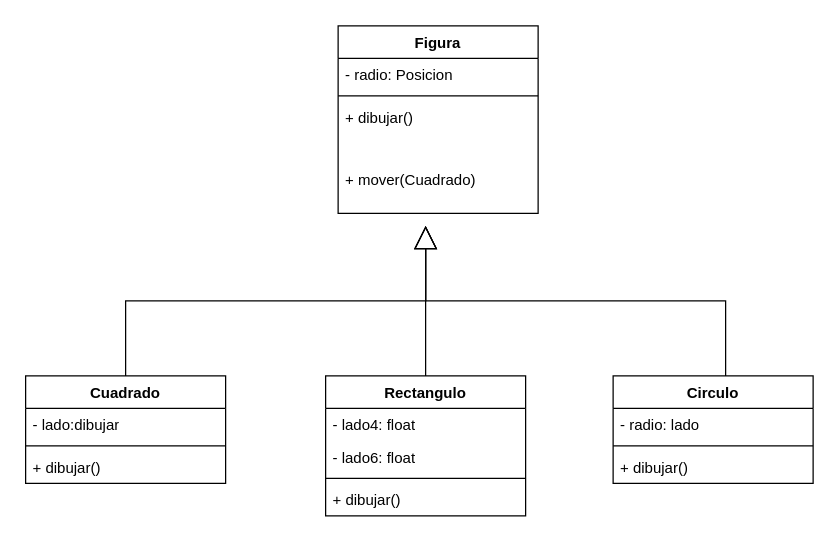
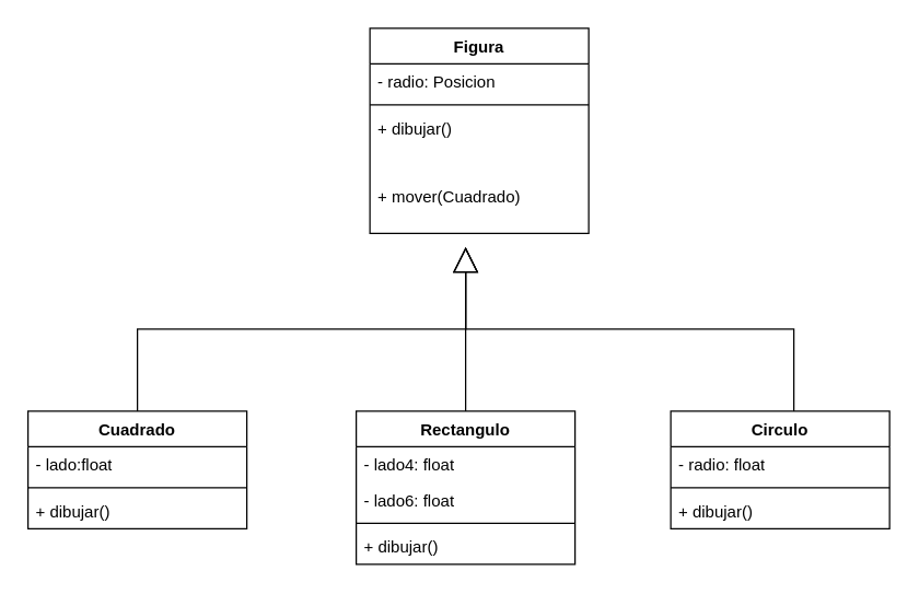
  <mxCell id="0" />
  <mxCell id="1" parent="0" />
  <mxCell id="2" value="Figura" style="swimlane;fontStyle=1;align=center;verticalAlign=top;childLayout=stackLayout;horizontal=1;startSize=26;horizontalStack=0;resizeParent=1;resizeParentMax=0;resizeLast=0;collapsible=1;marginBottom=0;whiteSpace=wrap;html=1;" vertex="1" parent="1"><mxGeometry x="270" y="20" width="160" height="150" as="geometry" /></mxCell>
  <mxCell id="3" value="- radio: Posicion" style="text;strokeColor=none;fillColor=none;align=left;verticalAlign=top;spacingLeft=4;spacingRight=4;overflow=hidden;rotatable=0;points=[[0,0.5],[1,0.5]];portConstraint=eastwest;whiteSpace=wrap;html=1;" vertex="1" parent="2"><mxGeometry y="26" width="160" height="26" as="geometry" /></mxCell>
  <mxCell id="4" value="" style="line;strokeWidth=1;fillColor=none;align=left;verticalAlign=middle;spacingTop=-1;spacingLeft=3;spacingRight=3;rotatable=0;labelPosition=right;points=[];portConstraint=eastwest;strokeColor=inherit;" vertex="1" parent="2"><mxGeometry y="52" width="160" height="8" as="geometry" /></mxCell>
  <mxCell id="5" value="+ dibujar()" style="text;strokeColor=none;fillColor=none;align=left;verticalAlign=top;spacingLeft=4;spacingRight=4;overflow=hidden;rotatable=0;points=[[0,0.5],[1,0.5]];portConstraint=eastwest;whiteSpace=wrap;html=1;" vertex="1" parent="2"><mxGeometry y="60" width="160" height="90" as="geometry" /></mxCell>
  <mxCell id="6" value="Cuadrado" style="swimlane;fontStyle=1;align=center;verticalAlign=top;childLayout=stackLayout;horizontal=1;startSize=26;horizontalStack=0;resizeParent=1;resizeParentMax=0;resizeLast=0;collapsible=1;marginBottom=0;whiteSpace=wrap;html=1;" vertex="1" parent="1"><mxGeometry x="20" y="300" width="160" height="86" as="geometry" /></mxCell>
  <mxCell id="7" value="&lt;div&gt;&lt;br&gt;&lt;/div&gt;" style="endArrow=block;endSize=16;endFill=0;html=1;rounded=0;edgeStyle=elbowEdgeStyle;elbow=vertical;" edge="1" parent="6"><mxGeometry width="160" relative="1" as="geometry"><mxPoint x="80" as="sourcePoint" /><mxPoint x="320" y="-120" as="targetPoint" /></mxGeometry></mxCell>
- <mxCell id="8" value="- lado:dibujar" style="text;strokeColor=none;fillColor=none;align=left;verticalAlign=top;spacingLeft=4;spacingRight=4;overflow=hidden;rotatable=0;points=[[0,0.5],[1,0.5]];portConstraint=eastwest;whiteSpace=wrap;html=1;" vertex="1" parent="6"><mxGeometry y="26" width="160" height="26" as="geometry" /></mxCell>
+ <mxCell id="8" value="- lado:float" style="text;strokeColor=none;fillColor=none;align=left;verticalAlign=top;spacingLeft=4;spacingRight=4;overflow=hidden;rotatable=0;points=[[0,0.5],[1,0.5]];portConstraint=eastwest;whiteSpace=wrap;html=1;" vertex="1" parent="6"><mxGeometry y="26" width="160" height="26" as="geometry" /></mxCell>
  <mxCell id="9" value="" style="line;strokeWidth=1;fillColor=none;align=left;verticalAlign=middle;spacingTop=-1;spacingLeft=3;spacingRight=3;rotatable=0;labelPosition=right;points=[];portConstraint=eastwest;strokeColor=inherit;" vertex="1" parent="6"><mxGeometry y="52" width="160" height="8" as="geometry" /></mxCell>
  <mxCell id="10" value="+ dibujar()" style="text;strokeColor=none;fillColor=none;align=left;verticalAlign=top;spacingLeft=4;spacingRight=4;overflow=hidden;rotatable=0;points=[[0,0.5],[1,0.5]];portConstraint=eastwest;whiteSpace=wrap;html=1;" vertex="1" parent="6"><mxGeometry y="60" width="160" height="26" as="geometry" /></mxCell>
  <mxCell id="11" value="Rectangulo" style="swimlane;fontStyle=1;align=center;verticalAlign=top;childLayout=stackLayout;horizontal=1;startSize=26;horizontalStack=0;resizeParent=1;resizeParentMax=0;resizeLast=0;collapsible=1;marginBottom=0;whiteSpace=wrap;html=1;" vertex="1" parent="1"><mxGeometry x="260" y="300" width="160" height="112" as="geometry" /></mxCell>
  <mxCell id="12" value="&lt;div&gt;&lt;br&gt;&lt;/div&gt;" style="endArrow=block;endSize=16;endFill=0;html=1;rounded=0;" edge="1" parent="11"><mxGeometry width="160" relative="1" as="geometry"><mxPoint x="80" as="sourcePoint" /><mxPoint x="80" y="-120" as="targetPoint" /></mxGeometry></mxCell>
  <mxCell id="13" value="- lado4: float" style="text;strokeColor=none;fillColor=none;align=left;verticalAlign=top;spacingLeft=4;spacingRight=4;overflow=hidden;rotatable=0;points=[[0,0.5],[1,0.5]];portConstraint=eastwest;whiteSpace=wrap;html=1;" vertex="1" parent="11"><mxGeometry y="26" width="160" height="26" as="geometry" /></mxCell>
  <mxCell id="14" value="- lado6: float" style="text;strokeColor=none;fillColor=none;align=left;verticalAlign=top;spacingLeft=4;spacingRight=4;overflow=hidden;rotatable=0;points=[[0,0.5],[1,0.5]];portConstraint=eastwest;whiteSpace=wrap;html=1;" vertex="1" parent="11"><mxGeometry y="52" width="160" height="26" as="geometry" /></mxCell>
  <mxCell id="15" value="" style="line;strokeWidth=1;fillColor=none;align=left;verticalAlign=middle;spacingTop=-1;spacingLeft=3;spacingRight=3;rotatable=0;labelPosition=right;points=[];portConstraint=eastwest;strokeColor=inherit;" vertex="1" parent="11"><mxGeometry y="78" width="160" height="8" as="geometry" /></mxCell>
  <mxCell id="16" value="+ dibujar()" style="text;strokeColor=none;fillColor=none;align=left;verticalAlign=top;spacingLeft=4;spacingRight=4;overflow=hidden;rotatable=0;points=[[0,0.5],[1,0.5]];portConstraint=eastwest;whiteSpace=wrap;html=1;" vertex="1" parent="11"><mxGeometry y="86" width="160" height="26" as="geometry" /></mxCell>
  <mxCell id="17" value="Circulo" style="swimlane;fontStyle=1;align=center;verticalAlign=top;childLayout=stackLayout;horizontal=1;startSize=26;horizontalStack=0;resizeParent=1;resizeParentMax=0;resizeLast=0;collapsible=1;marginBottom=0;whiteSpace=wrap;html=1;" vertex="1" parent="1"><mxGeometry x="490" y="300" width="160" height="86" as="geometry" /></mxCell>
- <mxCell id="18" value="- radio: lado" style="text;strokeColor=none;fillColor=none;align=left;verticalAlign=top;spacingLeft=4;spacingRight=4;overflow=hidden;rotatable=0;points=[[0,0.5],[1,0.5]];portConstraint=eastwest;whiteSpace=wrap;html=1;" vertex="1" parent="17"><mxGeometry y="26" width="160" height="26" as="geometry" /></mxCell>
+ <mxCell id="18" value="- radio: float" style="text;strokeColor=none;fillColor=none;align=left;verticalAlign=top;spacingLeft=4;spacingRight=4;overflow=hidden;rotatable=0;points=[[0,0.5],[1,0.5]];portConstraint=eastwest;whiteSpace=wrap;html=1;" vertex="1" parent="17"><mxGeometry y="26" width="160" height="26" as="geometry" /></mxCell>
  <mxCell id="19" value="" style="line;strokeWidth=1;fillColor=none;align=left;verticalAlign=middle;spacingTop=-1;spacingLeft=3;spacingRight=3;rotatable=0;labelPosition=right;points=[];portConstraint=eastwest;strokeColor=inherit;" vertex="1" parent="17"><mxGeometry y="52" width="160" height="8" as="geometry" /></mxCell>
  <mxCell id="20" value="+ dibujar()" style="text;strokeColor=none;fillColor=none;align=left;verticalAlign=top;spacingLeft=4;spacingRight=4;overflow=hidden;rotatable=0;points=[[0,0.5],[1,0.5]];portConstraint=eastwest;whiteSpace=wrap;html=1;" vertex="1" parent="17"><mxGeometry y="60" width="160" height="26" as="geometry" /></mxCell>
  <mxCell id="21" value="+ mover(Cuadrado)" style="text;strokeColor=none;fillColor=none;align=left;verticalAlign=top;spacingLeft=4;spacingRight=4;overflow=hidden;rotatable=0;points=[[0,0.5],[1,0.5]];portConstraint=eastwest;whiteSpace=wrap;html=1;" vertex="1" parent="1"><mxGeometry x="270" y="130" width="160" height="33" as="geometry" /></mxCell>
  <mxCell id="22" value="&lt;div&gt;&lt;br&gt;&lt;/div&gt;" style="endArrow=block;endSize=16;endFill=0;html=1;rounded=0;edgeStyle=elbowEdgeStyle;elbow=vertical;" edge="1" parent="1"><mxGeometry width="160" relative="1" as="geometry"><mxPoint x="580" y="300" as="sourcePoint" /><mxPoint x="340" y="180" as="targetPoint" /></mxGeometry></mxCell>
